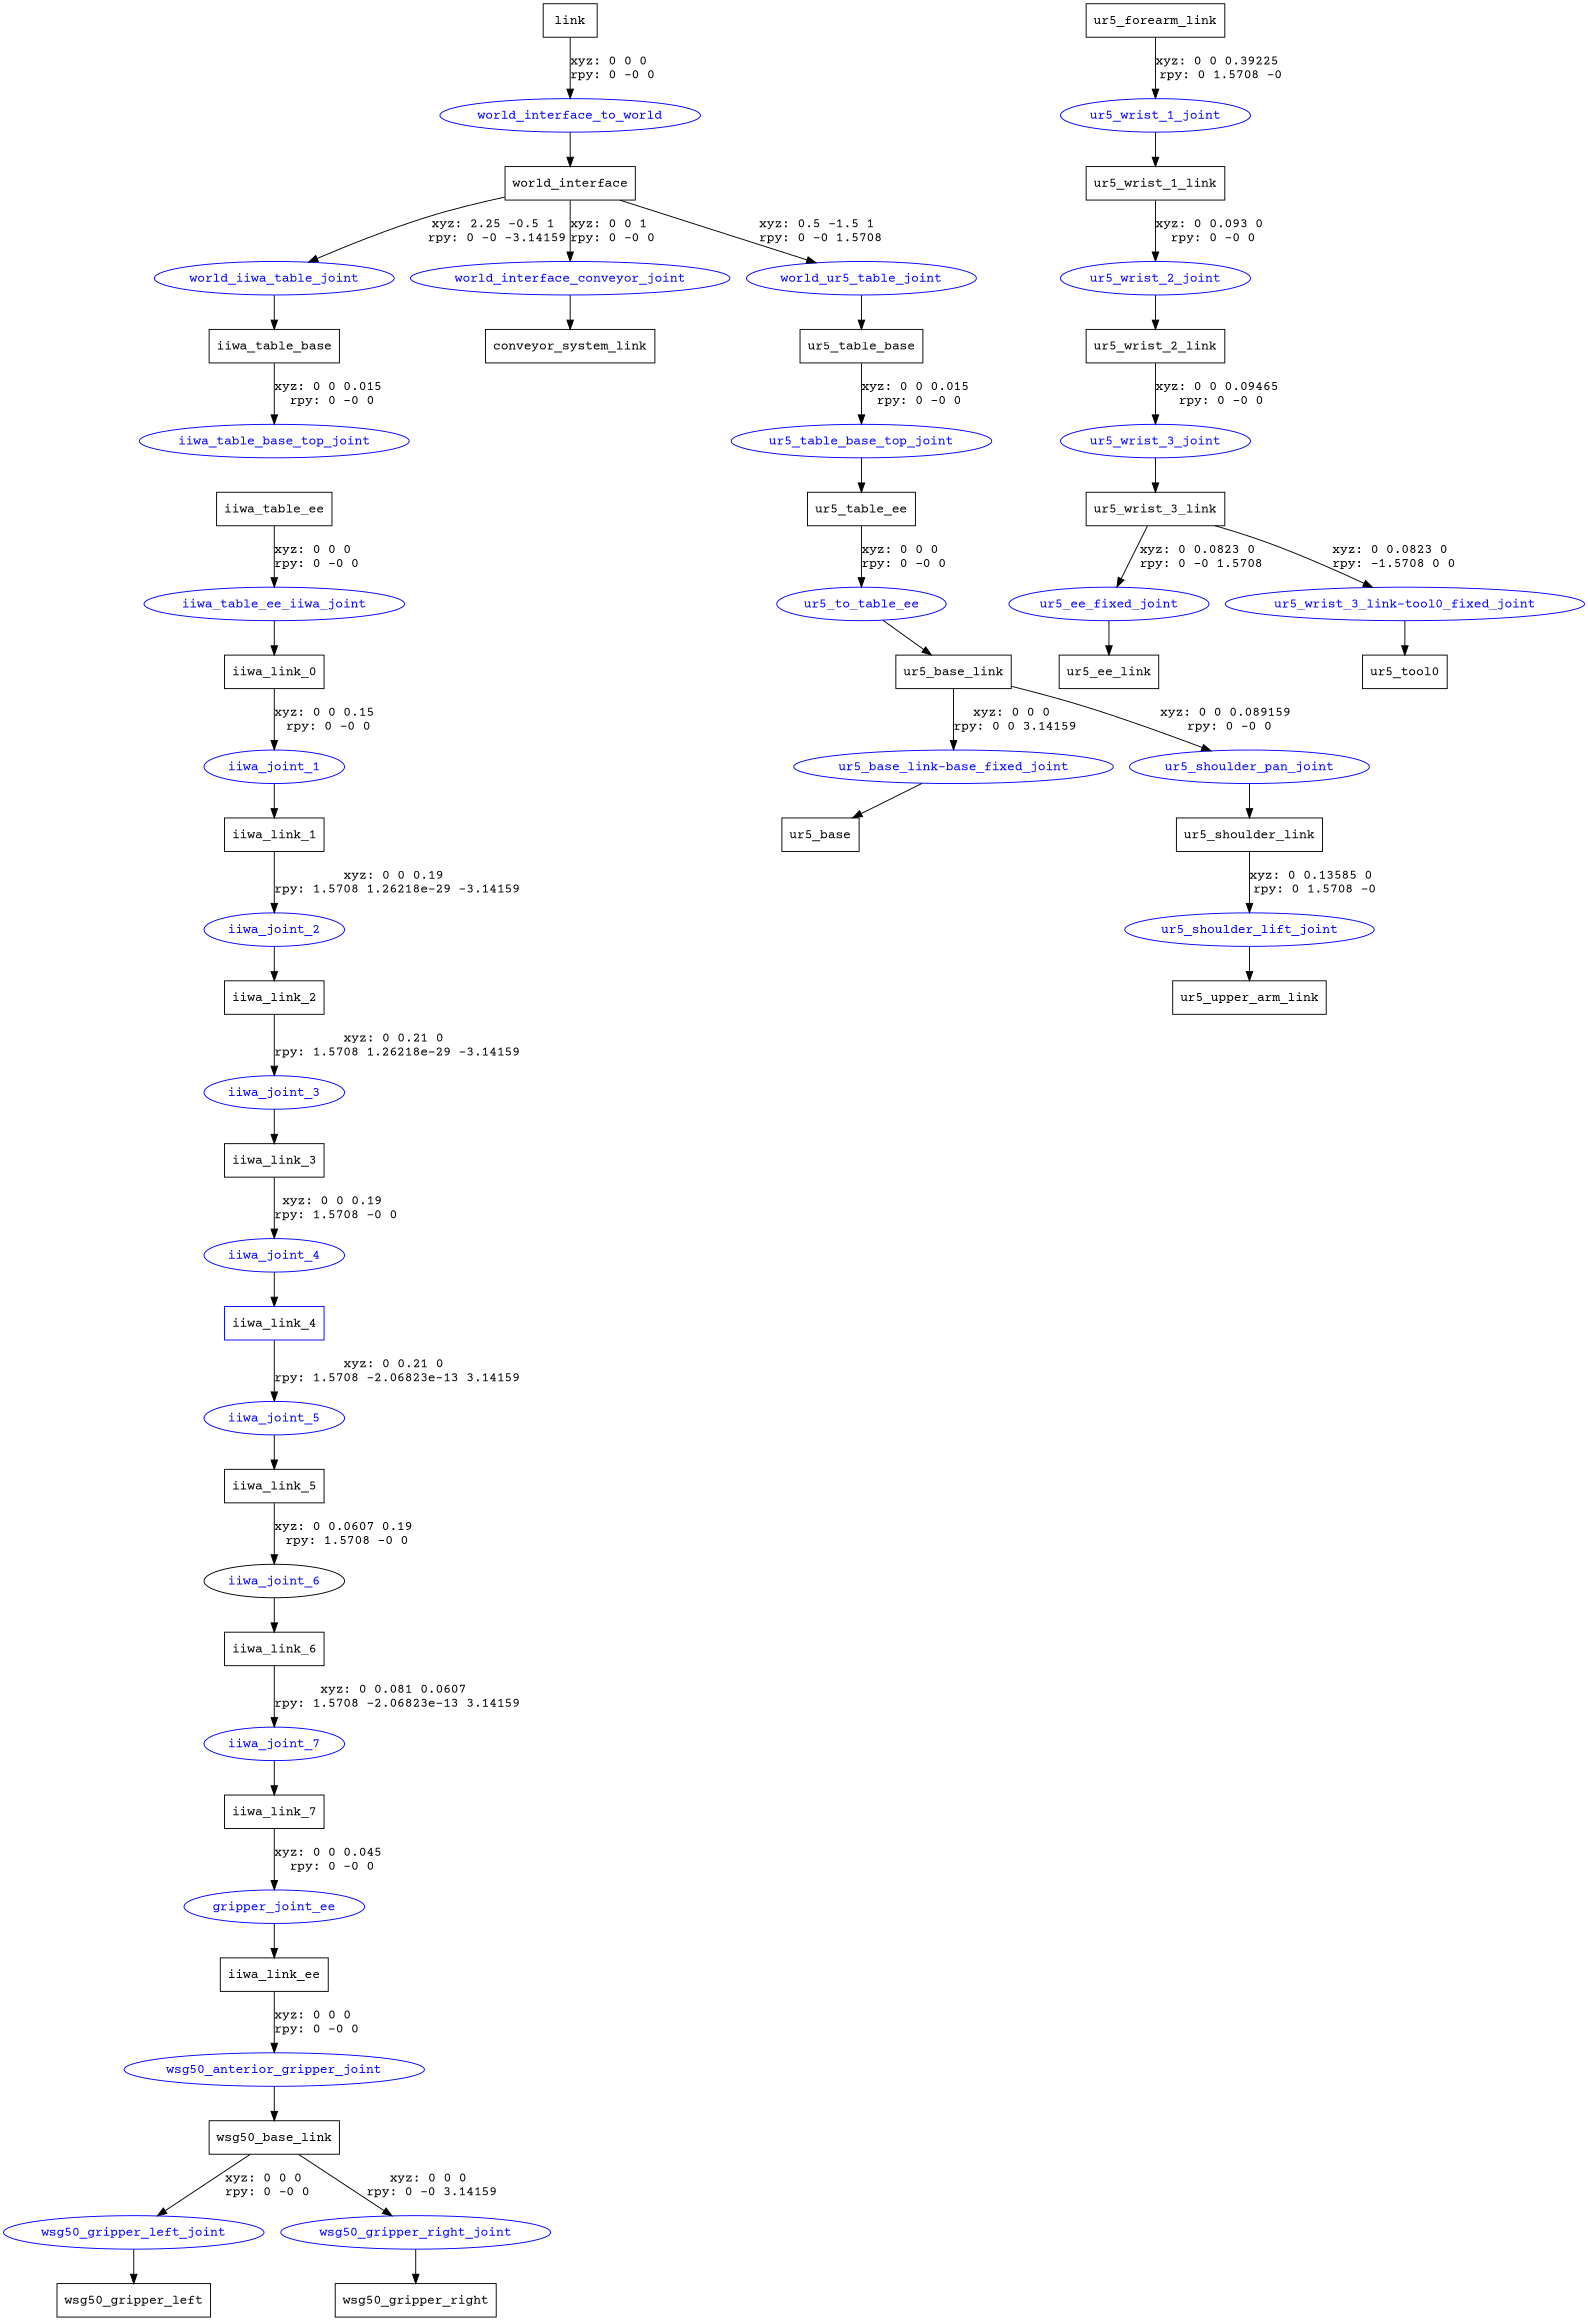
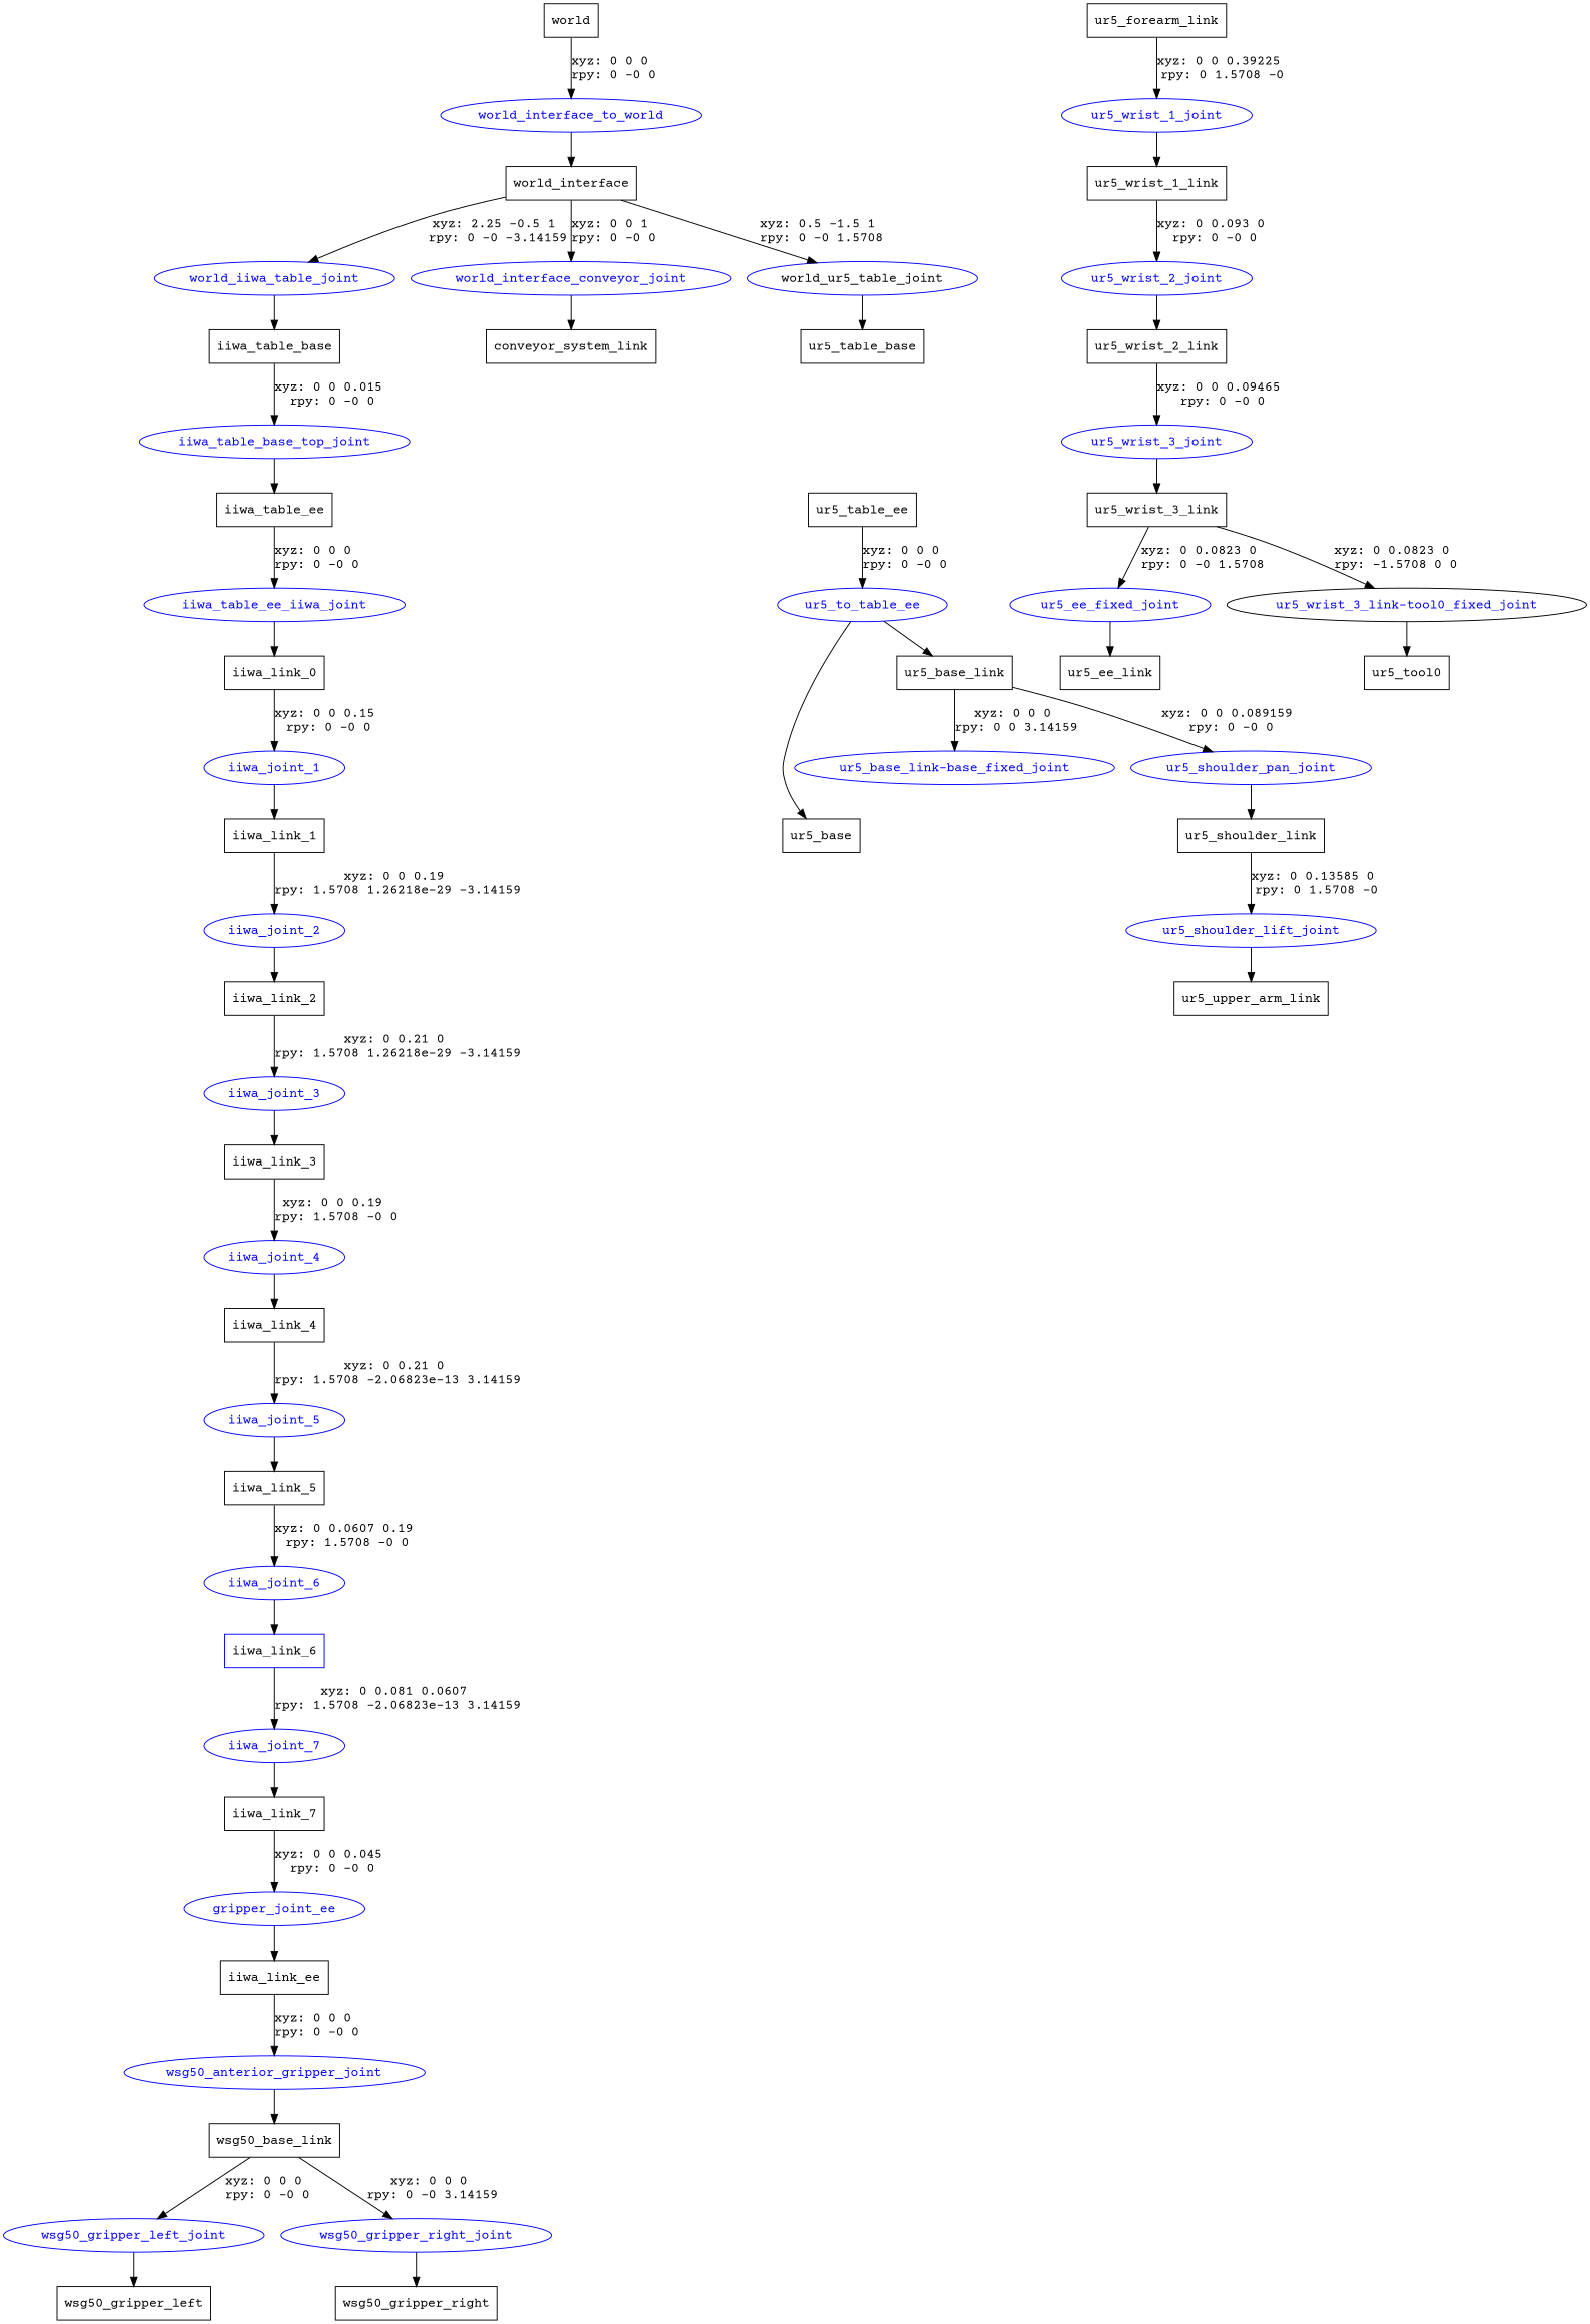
  digraph {
    fontname="Courier Prime"
    node [fontname="Courier Prime" shape=box]
    edge [fontname="Courier Prime"]
-   n1 [label=link]
+   n1 [label=world]
    world_interface_to_world [color=blue fontcolor=blue shape=ellipse]
    n3 [label=world_interface]
    world_iiwa_table_joint [color=blue fontcolor=blue shape=ellipse]
    world_interface_conveyor_joint [color=blue fontcolor=blue shape=ellipse]
-   world_ur5_table_joint [color=blue fontcolor=blue shape=ellipse]
+   world_ur5_table_joint [color=blue fontcolor=black shape=ellipse]
    n7 [label=iiwa_table_base]
    n8 [label=conveyor_system_link]
    n9 [label=ur5_table_base]
    iiwa_table_base_top_joint [color=blue fontcolor=blue shape=ellipse]
    n11 [label=iiwa_table_ee]
    iiwa_table_ee_iiwa_joint [color=blue fontcolor=blue shape=ellipse]
    n13 [label=iiwa_link_0]
    iiwa_joint_1 [color=blue fontcolor=blue shape=ellipse]
    n15 [label=iiwa_link_1]
    iiwa_joint_2 [color=blue fontcolor=blue shape=ellipse]
    n17 [label=iiwa_link_2]
    iiwa_joint_3 [color=blue fontcolor=blue shape=ellipse]
    n19 [label=iiwa_link_3]
    iiwa_joint_4 [color=blue fontcolor=blue shape=ellipse]
-   n21 [label=iiwa_link_4 color=blue]
+   n21 [label=iiwa_link_4]
    iiwa_joint_5 [color=blue fontcolor=blue shape=ellipse]
    n23 [label=iiwa_link_5]
-   iiwa_joint_6 [color=black fontcolor=blue shape=ellipse]
-   n25 [label=iiwa_link_6]
+   iiwa_joint_6 [color=blue fontcolor=blue shape=ellipse]
+   n25 [label=iiwa_link_6 color=blue]
    iiwa_joint_7 [color=blue fontcolor=blue shape=ellipse]
    n27 [label=iiwa_link_7]
    n28 [color=blue fontcolor=blue label=gripper_joint_ee shape=ellipse]
    n29 [label=iiwa_link_ee]
    wsg50_anterior_gripper_joint [color=blue fontcolor=blue shape=ellipse]
    n31 [label=wsg50_base_link]
    wsg50_gripper_left_joint [color=blue fontcolor=blue shape=ellipse]
    wsg50_gripper_right_joint [color=blue fontcolor=blue shape=ellipse]
    n34 [label=wsg50_gripper_left]
    n35 [label=wsg50_gripper_right]
-   ur5_table_base_top_joint [color=blue fontcolor=blue shape=ellipse]
    n37 [label=ur5_table_ee]
    ur5_to_table_ee [color=blue fontcolor=blue shape=ellipse]
    n39 [label=ur5_base_link]
    "ur5_base_link-base_fixed_joint" [color=blue fontcolor=blue shape=ellipse]
    ur5_shoulder_pan_joint [color=blue fontcolor=blue shape=ellipse]
    n42 [label=ur5_base]
    n43 [label=ur5_shoulder_link]
    ur5_shoulder_lift_joint [color=blue fontcolor=blue shape=ellipse]
    n45 [label=ur5_upper_arm_link]
    n46 [label=ur5_forearm_link]
    ur5_wrist_1_joint [color=blue fontcolor=blue shape=ellipse]
    n48 [label=ur5_wrist_1_link]
    ur5_wrist_2_joint [color=blue fontcolor=blue shape=ellipse]
    n50 [label=ur5_wrist_2_link]
    ur5_wrist_3_joint [color=blue fontcolor=blue shape=ellipse]
    n52 [label=ur5_wrist_3_link]
    ur5_ee_fixed_joint [color=blue fontcolor=blue shape=ellipse]
-   "ur5_wrist_3_link-tool0_fixed_joint" [color=blue fontcolor=blue shape=ellipse]
+   "ur5_wrist_3_link-tool0_fixed_joint" [color=black fontcolor=blue shape=ellipse]
    n55 [label=ur5_ee_link]
    n56 [label=ur5_tool0]
    n1 -> world_interface_to_world [label="xyz: 0 0 0 \nrpy: 0 -0 0"]
    world_interface_to_world -> n3
    n3 -> world_iiwa_table_joint [label="xyz: 2.25 -0.5 1 \nrpy: 0 -0 -3.14159"]
    n3 -> world_interface_conveyor_joint [label="xyz: 0 0 1 \nrpy: 0 -0 0"]
    n3 -> world_ur5_table_joint [label="xyz: 0.5 -1.5 1 \nrpy: 0 -0 1.5708"]
    world_iiwa_table_joint -> n7
    world_interface_conveyor_joint -> n8
    world_ur5_table_joint -> n9
    n7 -> iiwa_table_base_top_joint [label="xyz: 0 0 0.015 \nrpy: 0 -0 0"]
-   n9 -> ur5_table_base_top_joint [label="xyz: 0 0 0.015 \nrpy: 0 -0 0"]
+   iiwa_table_base_top_joint -> n11
    n11 -> iiwa_table_ee_iiwa_joint [label="xyz: 0 0 0 \nrpy: 0 -0 0"]
    iiwa_table_ee_iiwa_joint -> n13
    n13 -> iiwa_joint_1 [label="xyz: 0 0 0.15 \nrpy: 0 -0 0"]
    iiwa_joint_1 -> n15
    n15 -> iiwa_joint_2 [label="xyz: 0 0 0.19 \nrpy: 1.5708 1.26218e-29 -3.14159"]
    iiwa_joint_2 -> n17
    n17 -> iiwa_joint_3 [label="xyz: 0 0.21 0 \nrpy: 1.5708 1.26218e-29 -3.14159"]
    iiwa_joint_3 -> n19
    n19 -> iiwa_joint_4 [label="xyz: 0 0 0.19 \nrpy: 1.5708 -0 0"]
    iiwa_joint_4 -> n21
    n21 -> iiwa_joint_5 [label="xyz: 0 0.21 0 \nrpy: 1.5708 -2.06823e-13 3.14159"]
    iiwa_joint_5 -> n23
    n23 -> iiwa_joint_6 [label="xyz: 0 0.0607 0.19 \nrpy: 1.5708 -0 0"]
    iiwa_joint_6 -> n25
    n25 -> iiwa_joint_7 [label="xyz: 0 0.081 0.0607 \nrpy: 1.5708 -2.06823e-13 3.14159"]
    iiwa_joint_7 -> n27
    n27 -> n28 [label="xyz: 0 0 0.045 \nrpy: 0 -0 0"]
    n28 -> n29
    n29 -> wsg50_anterior_gripper_joint [label="xyz: 0 0 0 \nrpy: 0 -0 0"]
    wsg50_anterior_gripper_joint -> n31
    n31 -> wsg50_gripper_left_joint [label="xyz: 0 0 0 \nrpy: 0 -0 0"]
    n31 -> wsg50_gripper_right_joint [label="xyz: 0 0 0 \nrpy: 0 -0 3.14159"]
    wsg50_gripper_left_joint -> n34
    wsg50_gripper_right_joint -> n35
-   ur5_table_base_top_joint -> n37
    n37 -> ur5_to_table_ee [label="xyz: 0 0 0 \nrpy: 0 -0 0"]
    ur5_to_table_ee -> n39
    n39 -> "ur5_base_link-base_fixed_joint" [label="xyz: 0 0 0 \nrpy: 0 0 3.14159"]
    n39 -> ur5_shoulder_pan_joint [label="xyz: 0 0 0.089159 \nrpy: 0 -0 0"]
-   "ur5_base_link-base_fixed_joint" -> n42
+   ur5_to_table_ee -> n42
    ur5_shoulder_pan_joint -> n43
    n43 -> ur5_shoulder_lift_joint [label="xyz: 0 0.13585 0 \nrpy: 0 1.5708 -0"]
    ur5_shoulder_lift_joint -> n45
    n46 -> ur5_wrist_1_joint [label="xyz: 0 0 0.39225 \nrpy: 0 1.5708 -0"]
    ur5_wrist_1_joint -> n48
    n48 -> ur5_wrist_2_joint [label="xyz: 0 0.093 0 \nrpy: 0 -0 0"]
    ur5_wrist_2_joint -> n50
    n50 -> ur5_wrist_3_joint [label="xyz: 0 0 0.09465 \nrpy: 0 -0 0"]
    ur5_wrist_3_joint -> n52
    n52 -> ur5_ee_fixed_joint [label="xyz: 0 0.0823 0 \nrpy: 0 -0 1.5708"]
    n52 -> "ur5_wrist_3_link-tool0_fixed_joint" [label="xyz: 0 0.0823 0 \nrpy: -1.5708 0 0"]
    ur5_ee_fixed_joint -> n55
    "ur5_wrist_3_link-tool0_fixed_joint" -> n56
  }
